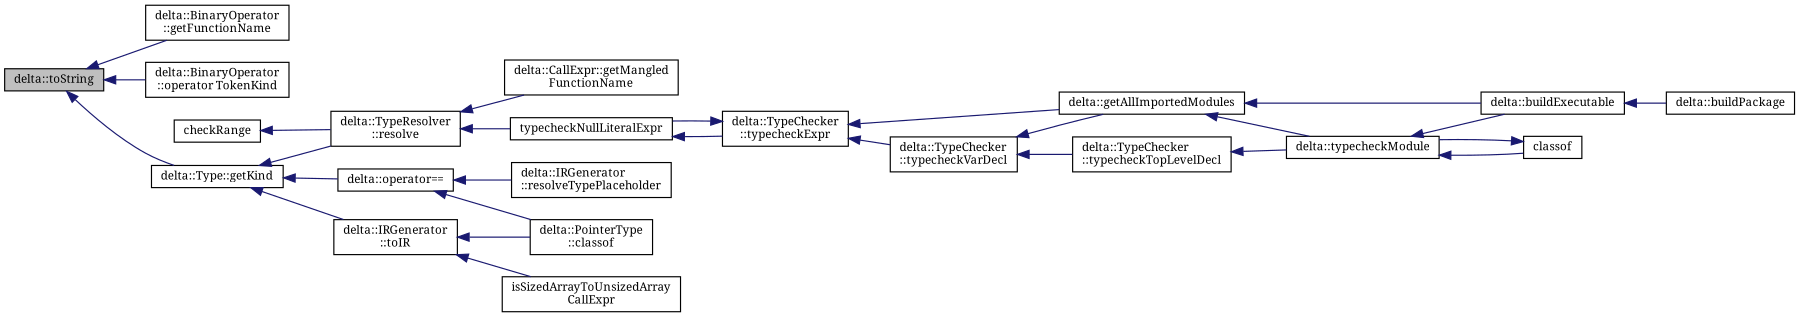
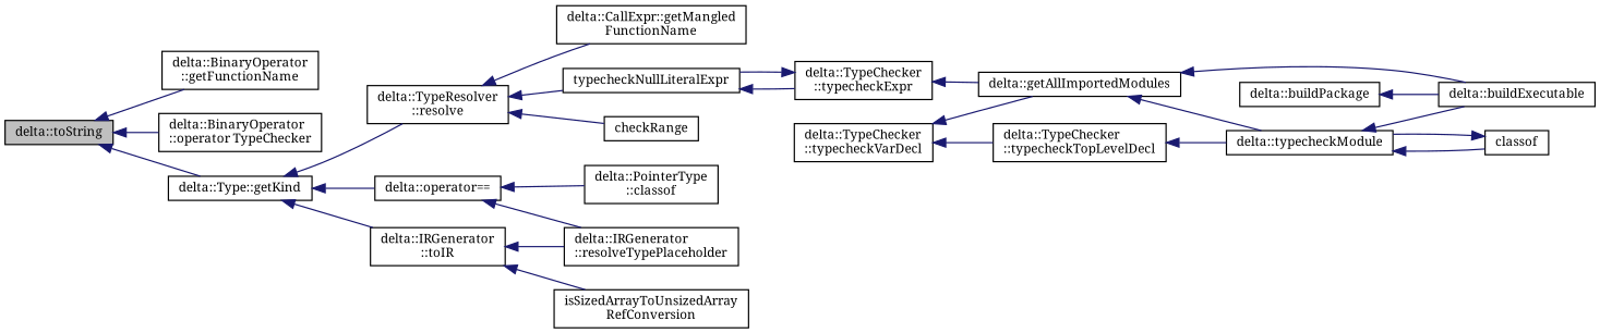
  digraph {
    fontname="Noto Serif"
    rankdir=LR
    node [color=black fillcolor=white fontname="Noto Serif" fontsize=10 shape=record style=filled]
    edge [color=midnightblue dir=back fontname="Noto Serif" fontsize=10 labelfontname=Helvetica labelfontsize=10 style=solid]
    n1 [fillcolor=grey75 fontcolor=black height=0.2 label="delta::toString" width=0.4]
    n2 [height=0.2 label="delta::BinaryOperator\l::getFunctionName" width=0.4]
-   n3 [height=0.2 label="delta::BinaryOperator\l::operator TokenKind" width=0.4]
+   n3 [height=0.2 label="delta::BinaryOperator\l::operator TypeChecker" width=0.4]
    n4 [height=0.2 label="delta::Type::getKind" width=0.4]
    n5 [height=0.2 label="delta::TypeResolver\l::resolve" width=0.4]
    n6 [height=0.2 label="delta::operator==" width=0.4]
    n7 [height=0.2 label="delta::IRGenerator\l::toIR" width=0.4]
    n8 [height=0.2 label="delta::CallExpr::getMangled\lFunctionName" width=0.4]
    n9 [height=0.2 label=typecheckNullLiteralExpr width=0.4]
    n10 [height=0.2 label=checkRange width=0.4]
    n11 [height=0.2 label="delta::IRGenerator\l::resolveTypePlaceholder" width=0.4]
    n12 [height=0.2 label="delta::PointerType\l::classof" width=0.4]
-   n13 [height=0.2 label="isSizedArrayToUnsizedArray\lCallExpr" width=0.4]
+   n13 [height=0.2 label="isSizedArrayToUnsizedArray\lRefConversion" width=0.4]
    n14 [height=0.2 label="delta::TypeChecker\l::typecheckExpr" width=0.4]
    n15 [height=0.2 label="delta::getAllImportedModules" width=0.4]
    n16 [height=0.2 label="delta::TypeChecker\l::typecheckVarDecl" width=0.4]
    n17 [height=0.2 label="delta::buildExecutable" width=0.4]
    n18 [height=0.2 label="delta::typecheckModule" width=0.4]
    n19 [height=0.2 label="delta::TypeChecker\l::typecheckTopLevelDecl" width=0.4]
    n20 [height=0.2 label="delta::buildPackage" width=0.4]
    n21 [height=0.2 label=classof width=0.4]
    n1 -> n2
    n1 -> n3
    n1 -> n4
    n4 -> n5
    n4 -> n6
    n4 -> n7
    n5 -> n8
    n5 -> n9
-   n10 -> n5
+   n5 -> n10
    n6 -> n11
    n6 -> n12
-   n7 -> n12
+   n7 -> n11
    n7 -> n13
    n9 -> n14
    n14 -> n9
    n14 -> n15
-   n14 -> n16
    n15 -> n17
    n15 -> n18
    n16 -> n15
    n16 -> n19
-   n17 -> n20
+   n20 -> n17
    n18 -> n17
    n18 -> n21
    n19 -> n18
    n21 -> n18
  }
